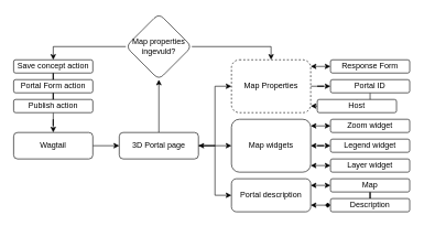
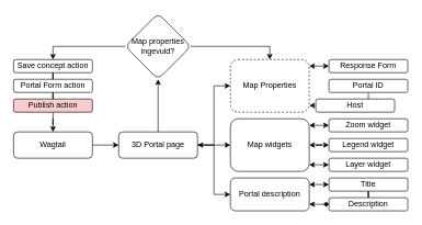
  <mxCell id="0" />
  <mxCell id="1" parent="0" />
  <mxCell id="2" style="edgeStyle=orthogonalEdgeStyle;rounded=0;orthogonalLoop=1;jettySize=auto;html=1;entryX=0;entryY=0.5;entryDx=0;entryDy=0;" parent="1" source="3" target="8" edge="1"><mxGeometry relative="1" as="geometry" /></mxCell>
  <mxCell id="3" value="Wagtail" style="rounded=1;whiteSpace=wrap;html=1;fontSize=12;glass=0;strokeWidth=1;shadow=0;" parent="1" vertex="1"><mxGeometry x="20" y="200" width="120" height="40" as="geometry" /></mxCell>
  <mxCell id="4" style="edgeStyle=orthogonalEdgeStyle;rounded=0;orthogonalLoop=1;jettySize=auto;html=1;entryX=0;entryY=0.5;entryDx=0;entryDy=0;" parent="1" source="8" target="12" edge="1"><mxGeometry relative="1" as="geometry" /></mxCell>
  <mxCell id="5" style="edgeStyle=orthogonalEdgeStyle;rounded=0;orthogonalLoop=1;jettySize=auto;html=1;entryX=0;entryY=0.5;entryDx=0;entryDy=0;" parent="1" source="8" target="16" edge="1"><mxGeometry relative="1" as="geometry" /></mxCell>
  <mxCell id="6" style="edgeStyle=orthogonalEdgeStyle;rounded=0;orthogonalLoop=1;jettySize=auto;html=1;entryX=0;entryY=0.5;entryDx=0;entryDy=0;startArrow=classic;startFill=1;" parent="1" source="8" target="26" edge="1"><mxGeometry relative="1" as="geometry" /></mxCell>
  <mxCell id="7" value="" style="edgeStyle=orthogonalEdgeStyle;rounded=0;orthogonalLoop=1;jettySize=auto;html=1;" parent="1" source="8" target="36" edge="1"><mxGeometry relative="1" as="geometry" /></mxCell>
  <mxCell id="8" value="3D Portal page" style="rounded=1;whiteSpace=wrap;html=1;fontSize=12;glass=0;strokeWidth=1;shadow=0;" parent="1" vertex="1"><mxGeometry x="180" y="200" width="120" height="40" as="geometry" /></mxCell>
- <mxCell id="9" style="edgeStyle=orthogonalEdgeStyle;rounded=0;orthogonalLoop=1;jettySize=auto;html=1;entryX=0;entryY=0.5;entryDx=0;entryDy=0;" parent="1" source="12" target="18" edge="1"><mxGeometry relative="1" as="geometry" /></mxCell>
  <mxCell id="10" style="edgeStyle=orthogonalEdgeStyle;rounded=0;orthogonalLoop=1;jettySize=auto;html=1;entryX=0;entryY=0.5;entryDx=0;entryDy=0;startArrow=classic;startFill=1;" parent="1" source="12" target="20" edge="1"><mxGeometry relative="1" as="geometry"><Array as="points"><mxPoint x="480" y="100" /><mxPoint x="480" y="100" /></Array></mxGeometry></mxCell>
  <mxCell id="11" style="edgeStyle=orthogonalEdgeStyle;rounded=0;orthogonalLoop=1;jettySize=auto;html=1;entryX=0;entryY=0.5;entryDx=0;entryDy=0;endArrow=none;endFill=0;startArrow=classic;startFill=1;" parent="1" source="12" target="19" edge="1"><mxGeometry relative="1" as="geometry"><Array as="points"><mxPoint x="480" y="160" /><mxPoint x="480" y="160" /></Array></mxGeometry></mxCell>
  <mxCell id="12" value="Map Properties" style="rounded=1;whiteSpace=wrap;html=1;fontSize=12;glass=0;strokeWidth=1;shadow=0;dashed=1;" parent="1" vertex="1"><mxGeometry x="350" y="90" width="120" height="80" as="geometry" /></mxCell>
  <mxCell id="13" style="edgeStyle=orthogonalEdgeStyle;rounded=0;orthogonalLoop=1;jettySize=auto;html=1;entryX=0;entryY=0.5;entryDx=0;entryDy=0;startArrow=classic;startFill=1;" parent="1" source="16" target="21" edge="1"><mxGeometry relative="1" as="geometry" /></mxCell>
  <mxCell id="14" style="edgeStyle=orthogonalEdgeStyle;rounded=0;orthogonalLoop=1;jettySize=auto;html=1;entryX=0;entryY=0.5;entryDx=0;entryDy=0;startArrow=classic;startFill=1;" parent="1" source="16" target="22" edge="1"><mxGeometry relative="1" as="geometry"><Array as="points"><mxPoint x="480" y="190" /><mxPoint x="480" y="190" /></Array></mxGeometry></mxCell>
  <mxCell id="15" style="edgeStyle=orthogonalEdgeStyle;rounded=0;orthogonalLoop=1;jettySize=auto;html=1;entryX=0;entryY=0.5;entryDx=0;entryDy=0;startArrow=classic;startFill=1;" parent="1" source="16" target="23" edge="1"><mxGeometry relative="1" as="geometry"><Array as="points"><mxPoint x="480" y="250" /><mxPoint x="480" y="250" /></Array></mxGeometry></mxCell>
  <mxCell id="16" value="Map widgets" style="rounded=1;whiteSpace=wrap;html=1;fontSize=12;glass=0;strokeWidth=1;shadow=0;" parent="1" vertex="1"><mxGeometry x="350" y="180" width="120" height="80" as="geometry" /></mxCell>
  <mxCell id="17" style="edgeStyle=orthogonalEdgeStyle;rounded=0;orthogonalLoop=1;jettySize=auto;html=1;entryX=0.5;entryY=0;entryDx=0;entryDy=0;endArrow=none;endFill=0;" parent="1" source="18" target="19" edge="1"><mxGeometry relative="1" as="geometry" /></mxCell>
  <mxCell id="18" value="Portal ID" style="rounded=1;whiteSpace=wrap;html=1;fontSize=12;glass=0;strokeWidth=1;shadow=0;" parent="1" vertex="1"><mxGeometry x="500" y="120" width="120" height="20" as="geometry" /></mxCell>
  <mxCell id="19" value="Host" style="rounded=1;whiteSpace=wrap;html=1;fontSize=12;glass=0;strokeWidth=1;shadow=0;" parent="1" vertex="1"><mxGeometry x="480" y="150" width="120" height="20" as="geometry" /></mxCell>
  <mxCell id="20" value="Response Form" style="rounded=1;whiteSpace=wrap;html=1;fontSize=12;glass=0;strokeWidth=1;shadow=0;" parent="1" vertex="1"><mxGeometry x="500" y="90" width="120" height="20" as="geometry" /></mxCell>
  <mxCell id="21" value="Legend widget" style="rounded=1;whiteSpace=wrap;html=1;fontSize=12;glass=0;strokeWidth=1;shadow=0;" parent="1" vertex="1"><mxGeometry x="500" y="210" width="120" height="20" as="geometry" /></mxCell>
  <mxCell id="22" value="Zoom widget" style="rounded=1;whiteSpace=wrap;html=1;fontSize=12;glass=0;strokeWidth=1;shadow=0;" parent="1" vertex="1"><mxGeometry x="500" y="180" width="120" height="20" as="geometry" /></mxCell>
  <mxCell id="23" value="Layer widget" style="rounded=1;whiteSpace=wrap;html=1;fontSize=12;glass=0;strokeWidth=1;shadow=0;" parent="1" vertex="1"><mxGeometry x="500" y="240" width="120" height="20" as="geometry" /></mxCell>
  <mxCell id="24" style="edgeStyle=orthogonalEdgeStyle;rounded=0;orthogonalLoop=1;jettySize=auto;html=1;entryX=0;entryY=0.5;entryDx=0;entryDy=0;startArrow=classic;startFill=1;" parent="1" source="26" target="30" edge="1"><mxGeometry relative="1" as="geometry"><Array as="points"><mxPoint x="480" y="280" /><mxPoint x="480" y="280" /></Array></mxGeometry></mxCell>
  <mxCell id="25" style="edgeStyle=orthogonalEdgeStyle;rounded=0;orthogonalLoop=1;jettySize=auto;html=1;entryX=0;entryY=0.5;entryDx=0;entryDy=0;startArrow=classic;startFill=1;endArrow=diamond;" parent="1" source="26" target="31" edge="1"><mxGeometry relative="1" as="geometry"><Array as="points"><mxPoint x="480" y="310" /><mxPoint x="480" y="310" /></Array></mxGeometry></mxCell>
  <mxCell id="26" value="Portal description" style="rounded=1;whiteSpace=wrap;html=1;fontSize=12;glass=0;strokeWidth=1;shadow=0;" parent="1" vertex="1"><mxGeometry x="350" y="270" width="120" height="50" as="geometry" /></mxCell>
  <mxCell id="27" style="edgeStyle=orthogonalEdgeStyle;rounded=0;orthogonalLoop=1;jettySize=auto;html=1;entryX=0.5;entryY=0;entryDx=0;entryDy=0;endArrow=none;endFill=0;" parent="1" source="28" target="33" edge="1"><mxGeometry relative="1" as="geometry" /></mxCell>
  <mxCell id="28" value="Save concept action" style="rounded=1;whiteSpace=wrap;html=1;fontSize=12;glass=0;strokeWidth=1;shadow=0;" parent="1" vertex="1"><mxGeometry x="20" y="90" width="120" height="20" as="geometry" /></mxCell>
  <mxCell id="29" style="edgeStyle=orthogonalEdgeStyle;rounded=0;orthogonalLoop=1;jettySize=auto;html=1;entryX=0.5;entryY=0;entryDx=0;entryDy=0;endArrow=none;endFill=0;" parent="1" source="30" target="31" edge="1"><mxGeometry relative="1" as="geometry" /></mxCell>
- <mxCell id="30" value="Map" style="rounded=1;whiteSpace=wrap;html=1;fontSize=12;glass=0;strokeWidth=1;shadow=0;" parent="1" vertex="1"><mxGeometry x="500" y="270" width="120" height="20" as="geometry" /></mxCell>
+ <mxCell id="30" value="Title" style="rounded=1;whiteSpace=wrap;html=1;fontSize=12;glass=0;strokeWidth=1;shadow=0;" parent="1" vertex="1"><mxGeometry x="500" y="270" width="120" height="20" as="geometry" /></mxCell>
  <mxCell id="31" value="Description" style="rounded=1;whiteSpace=wrap;html=1;fontSize=12;glass=0;strokeWidth=1;shadow=0;" parent="1" vertex="1"><mxGeometry x="500" y="300" width="120" height="20" as="geometry" /></mxCell>
  <mxCell id="32" style="edgeStyle=orthogonalEdgeStyle;rounded=0;orthogonalLoop=1;jettySize=auto;html=1;entryX=0.5;entryY=0;entryDx=0;entryDy=0;endArrow=none;endFill=0;" parent="1" source="33" target="38" edge="1"><mxGeometry relative="1" as="geometry" /></mxCell>
  <mxCell id="33" value="Portal Form action" style="rounded=1;whiteSpace=wrap;html=1;fontSize=12;glass=0;strokeWidth=1;shadow=0;" parent="1" vertex="1"><mxGeometry x="20" y="120" width="120" height="20" as="geometry" /></mxCell>
  <mxCell id="34" style="edgeStyle=orthogonalEdgeStyle;rounded=0;orthogonalLoop=1;jettySize=auto;html=1;entryX=0.5;entryY=0;entryDx=0;entryDy=0;" parent="1" source="36" target="28" edge="1"><mxGeometry relative="1" as="geometry"><Array as="points"><mxPoint x="80" y="70" /></Array></mxGeometry></mxCell>
  <mxCell id="35" style="edgeStyle=orthogonalEdgeStyle;rounded=0;orthogonalLoop=1;jettySize=auto;html=1;entryX=0.5;entryY=0;entryDx=0;entryDy=0;" parent="1" source="36" target="12" edge="1"><mxGeometry relative="1" as="geometry"><Array as="points"><mxPoint x="410" y="70" /></Array></mxGeometry></mxCell>
  <mxCell id="36" value="Map properties ingevuld?" style="rhombus;whiteSpace=wrap;html=1;rounded=1;glass=0;strokeWidth=1;shadow=0;" parent="1" vertex="1"><mxGeometry x="190" y="20" width="100" height="100" as="geometry" /></mxCell>
  <mxCell id="37" style="edgeStyle=orthogonalEdgeStyle;rounded=0;orthogonalLoop=1;jettySize=auto;html=1;entryX=0.5;entryY=0;entryDx=0;entryDy=0;" parent="1" source="38" target="3" edge="1"><mxGeometry relative="1" as="geometry" /></mxCell>
- <mxCell id="38" value="Publish action" style="rounded=1;whiteSpace=wrap;html=1;fontSize=12;glass=0;strokeWidth=1;shadow=0;" parent="1" vertex="1"><mxGeometry x="20" y="150" width="120" height="20" as="geometry" /></mxCell>
+ <mxCell id="38" value="Publish action" style="rounded=1;whiteSpace=wrap;html=1;fontSize=12;glass=0;strokeWidth=1;shadow=0;fillColor=#f8cecc;" parent="1" vertex="1"><mxGeometry x="20" y="150" width="120" height="20" as="geometry" /></mxCell>
